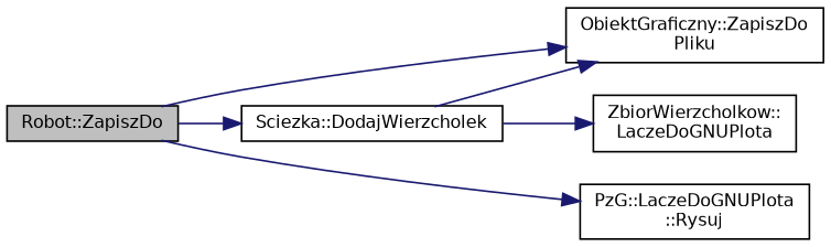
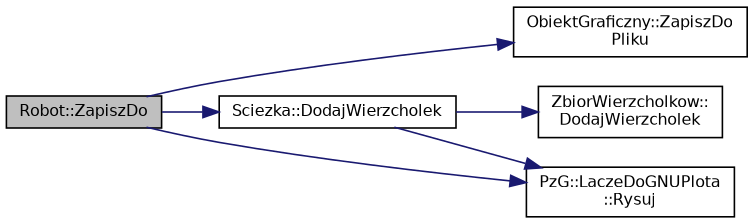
  digraph {
    rankdir=LR
    node [color=black fillcolor=white fontname=Helvetica fontsize=10 shape=record style=filled]
    edge [color=midnightblue fontname=Helvetica fontsize=10 labelfontname=Helvetica labelfontsize=10 style=solid]
    n1 [fillcolor=grey75 fontcolor=black height=0.2 label="Robot::ZapiszDo" width=0.4]
    n2 [height=0.2 label="Sciezka::DodajWierzcholek" width=0.4]
    n3 [height=0.2 label="ObiektGraficzny::ZapiszDo\lPliku" width=0.4]
    n4 [height=0.2 label="PzG::LaczeDoGNUPlota\l::Rysuj" width=0.4]
-   n5 [height=0.2 label="ZbiorWierzcholkow::\lLaczeDoGNUPlota" width=0.4]
+   n5 [height=0.2 label="ZbiorWierzcholkow::\lDodajWierzcholek" width=0.4]
    n1 -> n2
    n1 -> n3
    n1 -> n4
-   n2 -> n3
+   n2 -> n4
    n2 -> n5
  }
